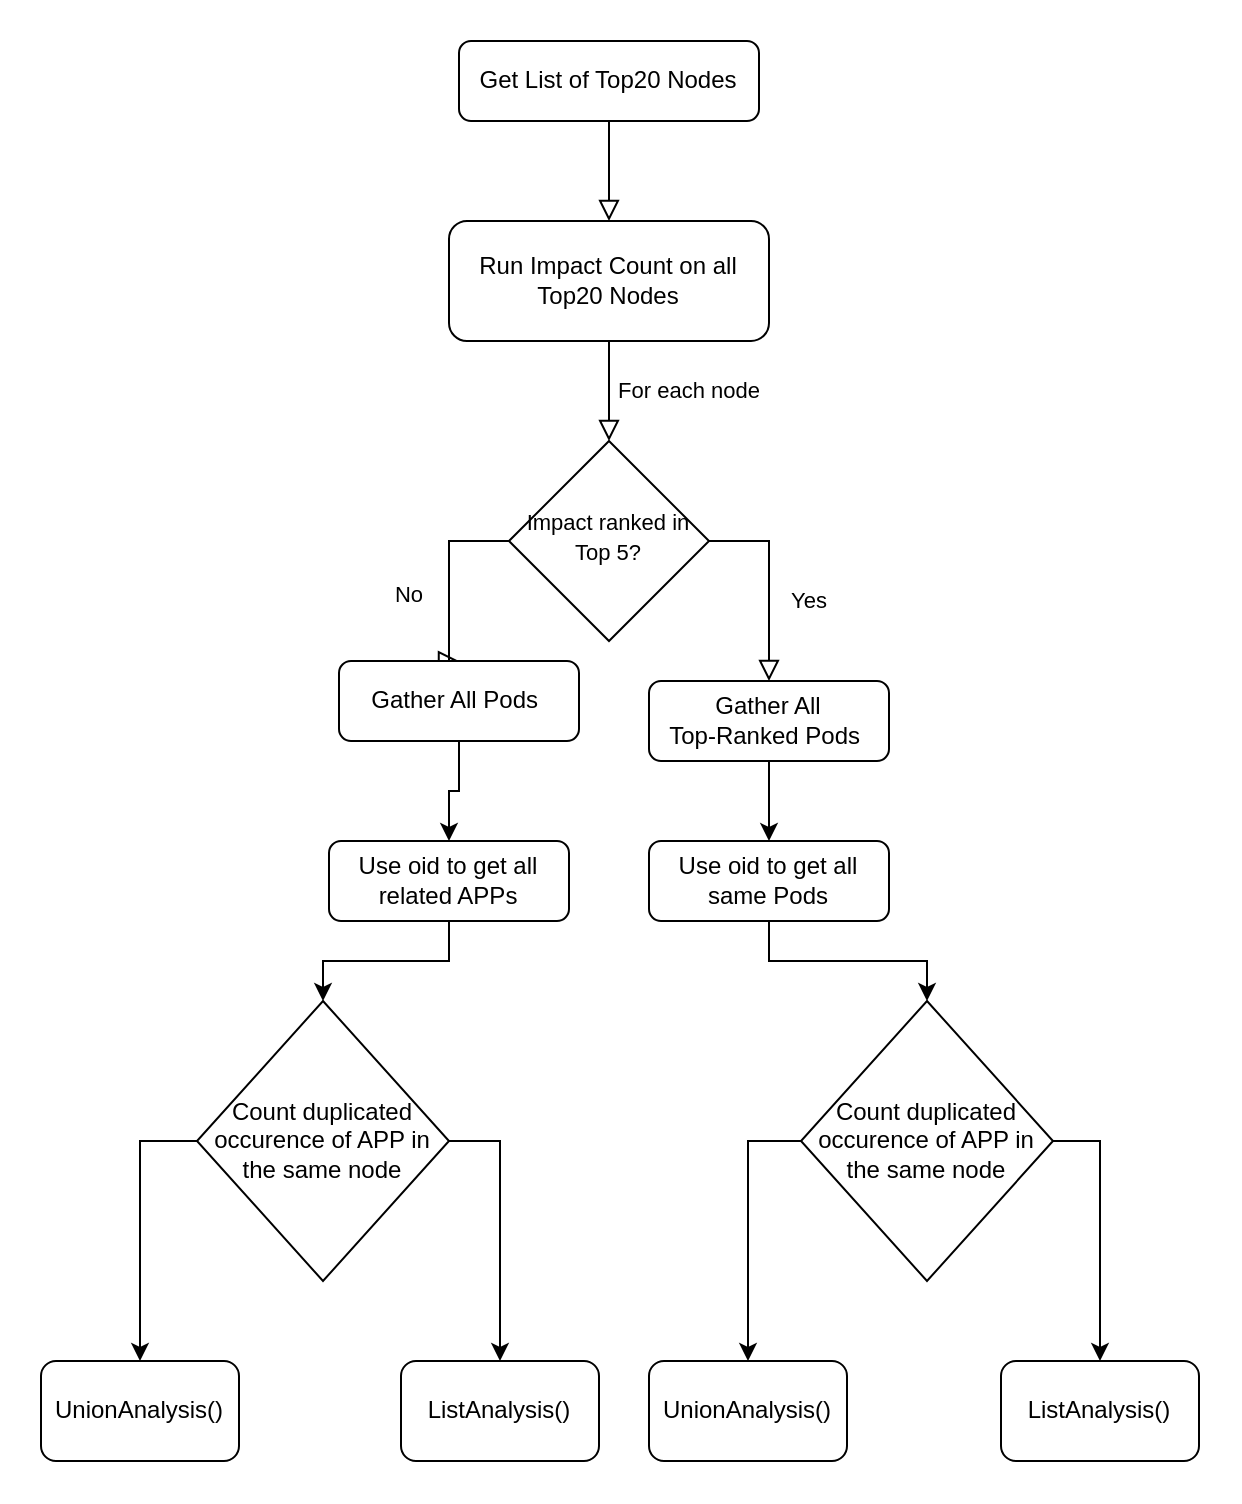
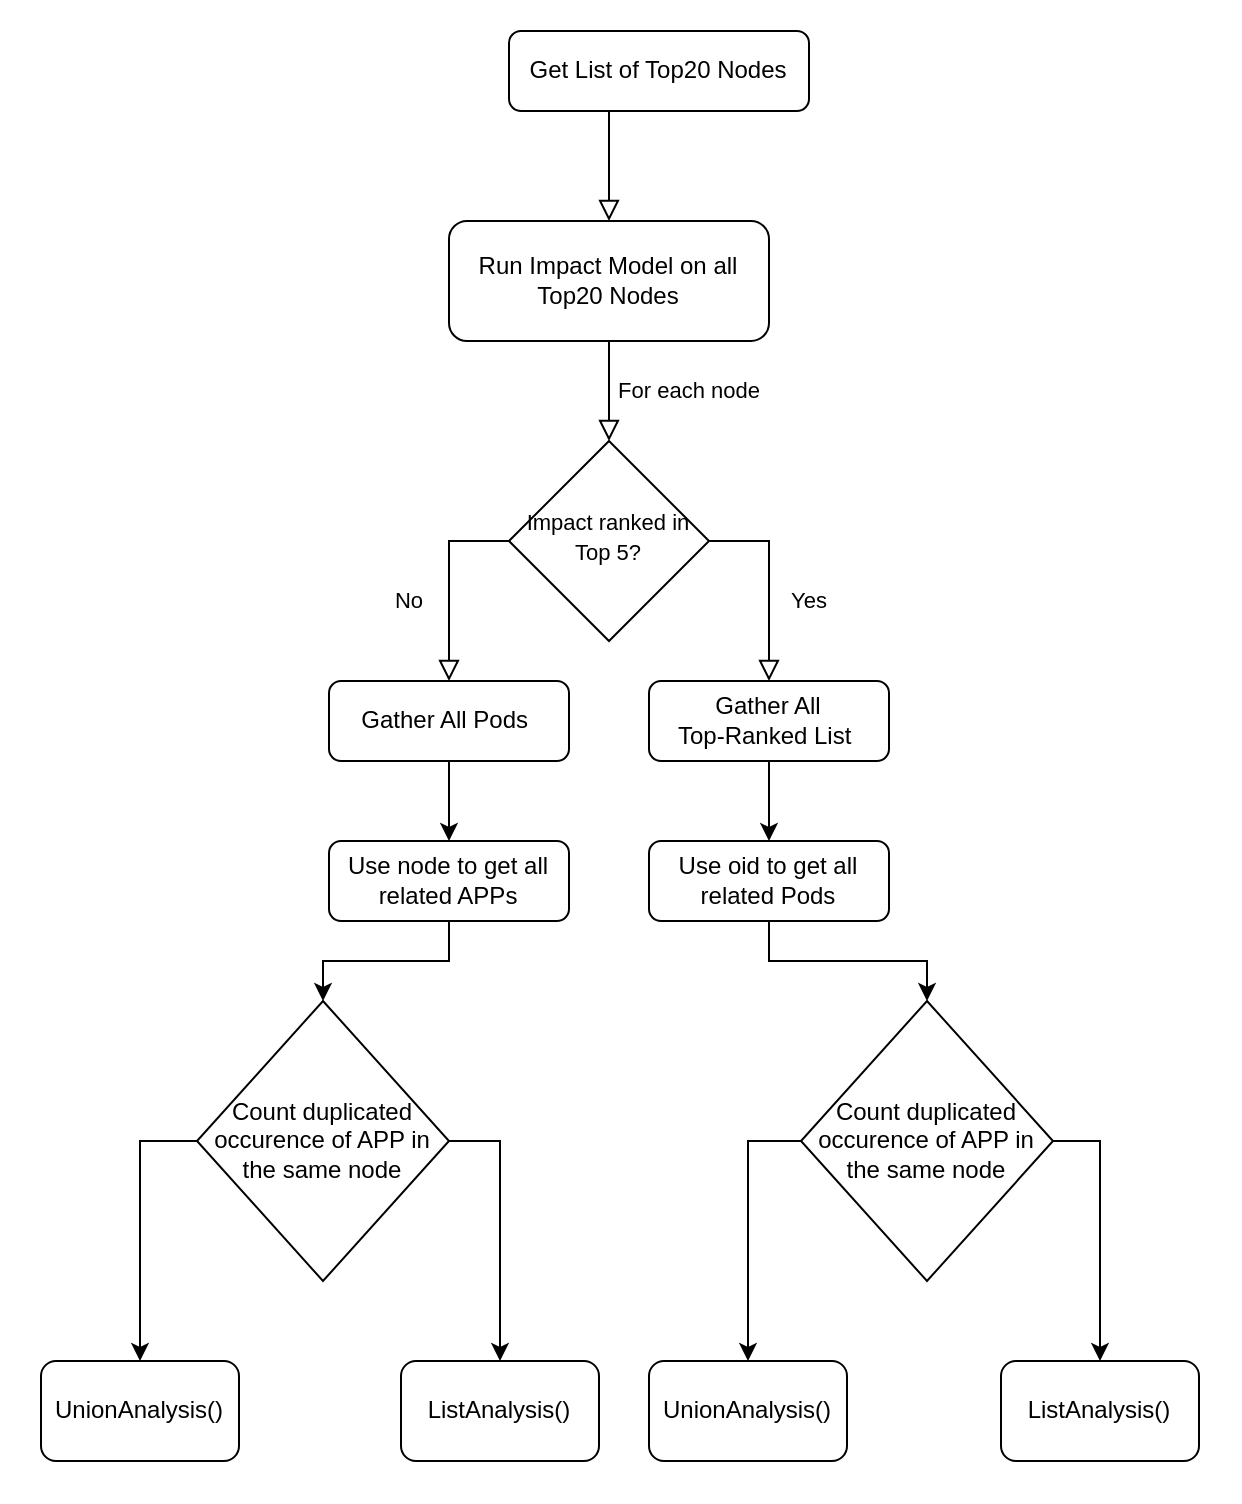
  <mxCell id="0" />
  <mxCell id="1" parent="0" />
  <mxCell id="2" value="" style="rounded=0;html=1;jettySize=auto;orthogonalLoop=1;fontSize=11;endArrow=block;endFill=0;endSize=8;strokeWidth=1;shadow=0;labelBackgroundColor=none;edgeStyle=orthogonalEdgeStyle;" parent="1" source="3" edge="1"><mxGeometry relative="1" as="geometry"><mxPoint x="304" y="110" as="targetPoint" /><Array as="points"><mxPoint x="304" y="70" /><mxPoint x="304" y="70" /></Array></mxGeometry></mxCell>
- <mxCell id="3" value="Get List of Top20 Nodes" style="rounded=1;whiteSpace=wrap;html=1;fontSize=12;glass=0;strokeWidth=1;shadow=0;" parent="1" vertex="1"><mxGeometry x="229" y="20" width="150" height="40" as="geometry" /></mxCell>
+ <mxCell id="3" value="Get List of Top20 Nodes" style="rounded=1;whiteSpace=wrap;html=1;fontSize=12;glass=0;strokeWidth=1;shadow=0;" parent="1" vertex="1"><mxGeometry x="254" y="15" width="150" height="40" as="geometry" /></mxCell>
  <mxCell id="4" value="For each node" style="rounded=0;html=1;jettySize=auto;orthogonalLoop=1;fontSize=11;endArrow=block;endFill=0;endSize=8;strokeWidth=1;shadow=0;labelBackgroundColor=none;edgeStyle=orthogonalEdgeStyle;exitX=0.5;exitY=1;exitDx=0;exitDy=0;" parent="1" source="12" target="7" edge="1"><mxGeometry y="40" relative="1" as="geometry"><mxPoint as="offset" /><mxPoint x="304" y="190" as="sourcePoint" /></mxGeometry></mxCell>
  <mxCell id="5" value="No" style="rounded=0;html=1;jettySize=auto;orthogonalLoop=1;fontSize=11;endArrow=block;endFill=0;endSize=8;strokeWidth=1;shadow=0;labelBackgroundColor=none;edgeStyle=orthogonalEdgeStyle;entryX=0.5;entryY=0;entryDx=0;entryDy=0;exitX=0;exitY=0.5;exitDx=0;exitDy=0;" parent="1" source="7" target="9" edge="1"><mxGeometry x="0.2" y="-20" relative="1" as="geometry"><mxPoint as="offset" /><Array as="points"><mxPoint x="224" y="270" /></Array></mxGeometry></mxCell>
  <mxCell id="6" value="Yes" style="edgeStyle=orthogonalEdgeStyle;rounded=0;html=1;jettySize=auto;orthogonalLoop=1;fontSize=11;endArrow=block;endFill=0;endSize=8;strokeWidth=1;shadow=0;labelBackgroundColor=none;exitX=1;exitY=0.5;exitDx=0;exitDy=0;" parent="1" source="7" target="11" edge="1"><mxGeometry x="0.2" y="20" relative="1" as="geometry"><mxPoint as="offset" /></mxGeometry></mxCell>
  <mxCell id="7" value="&lt;font style=&quot;font-size: 11px&quot;&gt;Impact ranked in Top 5?&lt;/font&gt;" style="rhombus;whiteSpace=wrap;html=1;shadow=0;fontFamily=Helvetica;fontSize=12;align=center;strokeWidth=1;spacing=6;spacingTop=-4;" parent="1" vertex="1"><mxGeometry x="254" y="220" width="100" height="100" as="geometry" /></mxCell>
  <mxCell id="8" style="edgeStyle=orthogonalEdgeStyle;rounded=0;orthogonalLoop=1;jettySize=auto;html=1;entryX=0.5;entryY=0;entryDx=0;entryDy=0;" edge="1" parent="1" source="9" target="14"><mxGeometry relative="1" as="geometry" /></mxCell>
- <mxCell id="9" value="Gather All Pods&amp;nbsp;" style="rounded=1;whiteSpace=wrap;html=1;fontSize=12;glass=0;strokeWidth=1;shadow=0;" parent="1" vertex="1"><mxGeometry x="169" y="330" width="120" height="40" as="geometry" /></mxCell>
+ <mxCell id="9" value="Gather All Pods&amp;nbsp;" style="rounded=1;whiteSpace=wrap;html=1;fontSize=12;glass=0;strokeWidth=1;shadow=0;" parent="1" vertex="1"><mxGeometry x="164" y="340" width="120" height="40" as="geometry" /></mxCell>
  <mxCell id="10" style="edgeStyle=orthogonalEdgeStyle;rounded=0;orthogonalLoop=1;jettySize=auto;html=1;entryX=0.5;entryY=0;entryDx=0;entryDy=0;" edge="1" parent="1" source="11" target="16"><mxGeometry relative="1" as="geometry" /></mxCell>
- <mxCell id="11" value="Gather All &lt;br&gt;Top-Ranked Pods&amp;nbsp;" style="rounded=1;whiteSpace=wrap;html=1;fontSize=12;glass=0;strokeWidth=1;shadow=0;" parent="1" vertex="1"><mxGeometry x="324" y="340" width="120" height="40" as="geometry" /></mxCell>
- <mxCell id="12" value="Run Impact Count on all Top20 Nodes" style="rounded=1;whiteSpace=wrap;html=1;" vertex="1" parent="1"><mxGeometry x="224" y="110" width="160" height="60" as="geometry" /></mxCell>
+ <mxCell id="11" value="Gather All &lt;br&gt;Top-Ranked List&amp;nbsp;" style="rounded=1;whiteSpace=wrap;html=1;fontSize=12;glass=0;strokeWidth=1;shadow=0;" parent="1" vertex="1"><mxGeometry x="324" y="340" width="120" height="40" as="geometry" /></mxCell>
+ <mxCell id="12" value="Run Impact Model on all Top20 Nodes" style="rounded=1;whiteSpace=wrap;html=1;" vertex="1" parent="1"><mxGeometry x="224" y="110" width="160" height="60" as="geometry" /></mxCell>
  <mxCell id="13" style="edgeStyle=orthogonalEdgeStyle;rounded=0;orthogonalLoop=1;jettySize=auto;html=1;entryX=0.5;entryY=0;entryDx=0;entryDy=0;" edge="1" parent="1" source="14" target="19"><mxGeometry relative="1" as="geometry" /></mxCell>
- <mxCell id="14" value="Use oid to get all related APPs" style="rounded=1;whiteSpace=wrap;html=1;fontSize=12;glass=0;strokeWidth=1;shadow=0;" vertex="1" parent="1"><mxGeometry x="164" y="420" width="120" height="40" as="geometry" /></mxCell>
+ <mxCell id="14" value="Use node to get all related APPs" style="rounded=1;whiteSpace=wrap;html=1;fontSize=12;glass=0;strokeWidth=1;shadow=0;" vertex="1" parent="1"><mxGeometry x="164" y="420" width="120" height="40" as="geometry" /></mxCell>
  <mxCell id="15" style="edgeStyle=orthogonalEdgeStyle;rounded=0;orthogonalLoop=1;jettySize=auto;html=1;" edge="1" parent="1" source="16" target="22"><mxGeometry relative="1" as="geometry" /></mxCell>
- <mxCell id="16" value="Use oid to get all same Pods" style="rounded=1;whiteSpace=wrap;html=1;fontSize=12;glass=0;strokeWidth=1;shadow=0;" vertex="1" parent="1"><mxGeometry x="324" y="420" width="120" height="40" as="geometry" /></mxCell>
+ <mxCell id="16" value="Use oid to get all related Pods" style="rounded=1;whiteSpace=wrap;html=1;fontSize=12;glass=0;strokeWidth=1;shadow=0;" vertex="1" parent="1"><mxGeometry x="324" y="420" width="120" height="40" as="geometry" /></mxCell>
  <mxCell id="17" style="edgeStyle=orthogonalEdgeStyle;rounded=0;orthogonalLoop=1;jettySize=auto;html=1;exitX=1;exitY=0.5;exitDx=0;exitDy=0;" edge="1" parent="1" source="19" target="24"><mxGeometry relative="1" as="geometry" /></mxCell>
  <mxCell id="18" style="edgeStyle=orthogonalEdgeStyle;rounded=0;orthogonalLoop=1;jettySize=auto;html=1;exitX=0;exitY=0.5;exitDx=0;exitDy=0;" edge="1" parent="1" source="19" target="23"><mxGeometry relative="1" as="geometry" /></mxCell>
  <mxCell id="19" value="&lt;span&gt;Count duplicated occurence of APP in the same node&lt;/span&gt;" style="rhombus;whiteSpace=wrap;html=1;" vertex="1" parent="1"><mxGeometry x="98" y="500" width="126" height="140" as="geometry" /></mxCell>
  <mxCell id="20" style="edgeStyle=orthogonalEdgeStyle;rounded=0;orthogonalLoop=1;jettySize=auto;html=1;entryX=0.5;entryY=0;entryDx=0;entryDy=0;exitX=0;exitY=0.5;exitDx=0;exitDy=0;" edge="1" parent="1" source="22" target="25"><mxGeometry relative="1" as="geometry" /></mxCell>
  <mxCell id="21" style="edgeStyle=orthogonalEdgeStyle;rounded=0;orthogonalLoop=1;jettySize=auto;html=1;exitX=1;exitY=0.5;exitDx=0;exitDy=0;" edge="1" parent="1" source="22" target="26"><mxGeometry relative="1" as="geometry" /></mxCell>
  <mxCell id="22" value="&lt;span&gt;Count duplicated occurence of APP in the same node&lt;/span&gt;" style="rhombus;whiteSpace=wrap;html=1;" vertex="1" parent="1"><mxGeometry x="400" y="500" width="126" height="140" as="geometry" /></mxCell>
  <mxCell id="23" value="UnionAnalysis()" style="rounded=1;whiteSpace=wrap;html=1;" vertex="1" parent="1"><mxGeometry x="20" y="680" width="99" height="50" as="geometry" /></mxCell>
  <mxCell id="24" value="ListAnalysis()" style="rounded=1;whiteSpace=wrap;html=1;" vertex="1" parent="1"><mxGeometry x="200" y="680" width="99" height="50" as="geometry" /></mxCell>
  <mxCell id="25" value="UnionAnalysis()" style="rounded=1;whiteSpace=wrap;html=1;" vertex="1" parent="1"><mxGeometry x="324" y="680" width="99" height="50" as="geometry" /></mxCell>
  <mxCell id="26" value="ListAnalysis()" style="rounded=1;whiteSpace=wrap;html=1;" vertex="1" parent="1"><mxGeometry x="500" y="680" width="99" height="50" as="geometry" /></mxCell>
